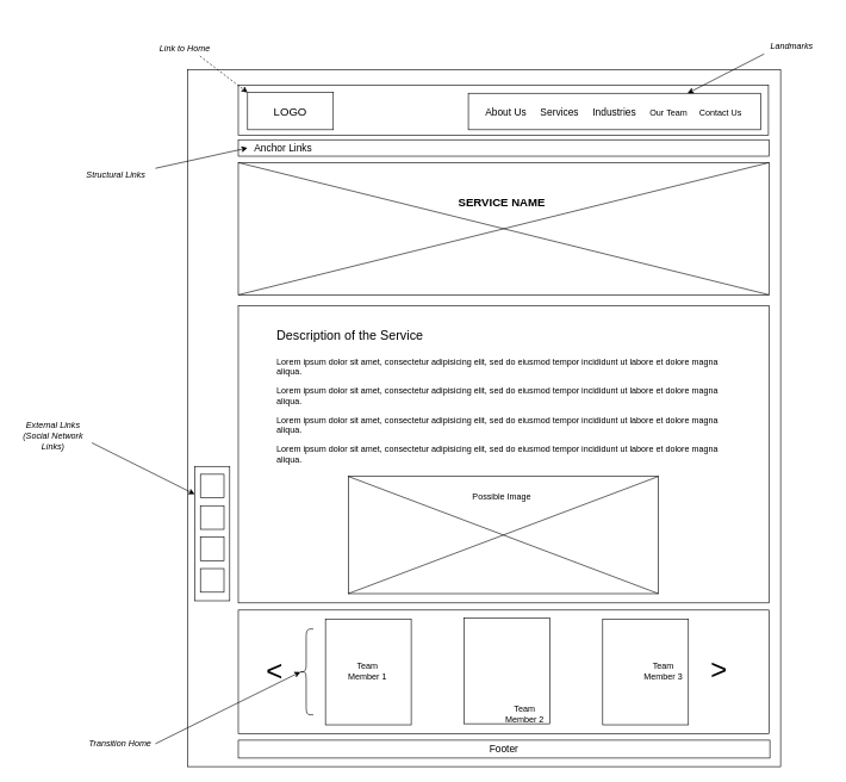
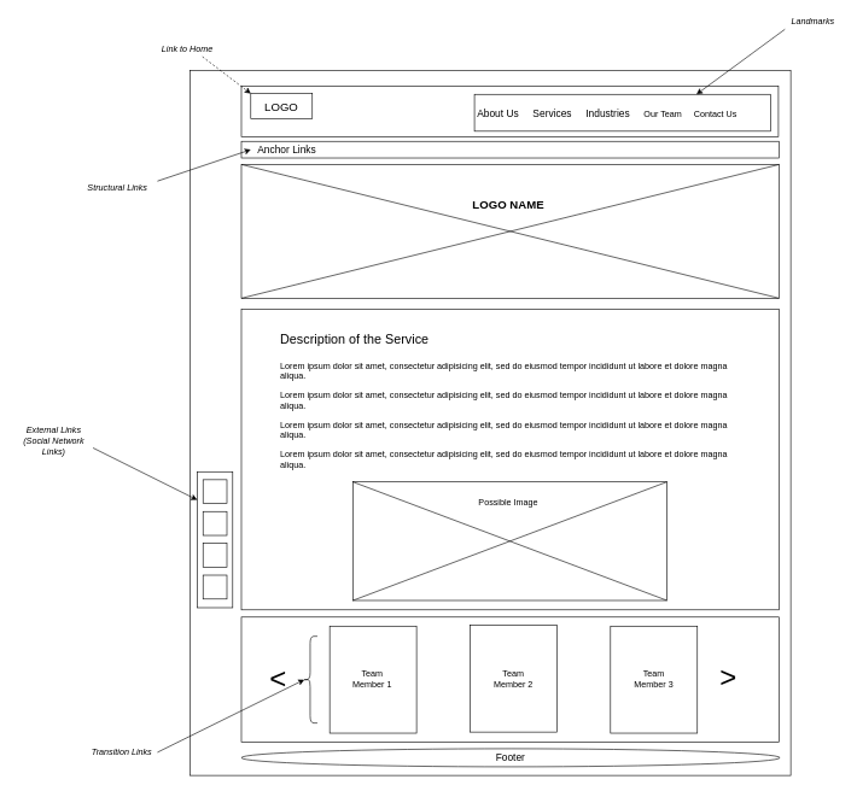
  <mxCell id="0" />
  <mxCell id="1" parent="0" />
  <mxCell id="2" value="" style="rounded=0;whiteSpace=wrap;html=1;fillColor=none;" parent="1" vertex="1"><mxGeometry x="262" y="97" width="830" height="975" as="geometry" /></mxCell>
  <mxCell id="3" value="" style="rounded=0;whiteSpace=wrap;html=1;fillColor=none;" parent="1" vertex="1"><mxGeometry x="333" y="119" width="742" height="70" as="geometry" /></mxCell>
- <mxCell id="4" value="&lt;font style=&quot;font-size: 16px&quot;&gt;LOGO&lt;/font&gt;" style="rounded=0;whiteSpace=wrap;html=1;fillColor=none;" parent="1" vertex="1"><mxGeometry x="346" y="129" width="120" height="52" as="geometry" /></mxCell>
+ <mxCell id="4" value="&lt;font style=&quot;font-size: 16px&quot;&gt;LOGO&lt;/font&gt;" style="rounded=0;whiteSpace=wrap;html=1;fillColor=none;" parent="1" vertex="1"><mxGeometry x="346" y="129" width="85" height="35" as="geometry" /></mxCell>
  <mxCell id="5" value="" style="rounded=0;whiteSpace=wrap;html=1;strokeColor=#000000;fillColor=none;" parent="1" vertex="1"><mxGeometry x="655" y="130" width="409" height="51" as="geometry" /></mxCell>
- <mxCell id="6" value="&lt;font style=&quot;font-size: 14px&quot;&gt;About Us&amp;nbsp;&amp;nbsp;&amp;nbsp;&amp;nbsp; Services&amp;nbsp;&amp;nbsp;&amp;nbsp;&amp;nbsp; Industries&amp;nbsp;&amp;nbsp;&amp;nbsp;&amp;nbsp; &lt;/font&gt;Our Team&amp;nbsp;&amp;nbsp;&amp;nbsp;&amp;nbsp; Contact Us" style="text;html=1;strokeColor=none;fillColor=none;align=left;verticalAlign=middle;whiteSpace=wrap;rounded=0;" parent="1" vertex="1"><mxGeometry x="677" y="145.5" width="373" height="20" as="geometry" /></mxCell>
- <mxCell id="7" value="&lt;i&gt;Landmarks&lt;/i&gt;" style="text;html=1;strokeColor=none;fillColor=none;align=center;verticalAlign=middle;whiteSpace=wrap;rounded=0;" parent="1" vertex="1"><mxGeometry x="1069" y="55" width="78" height="20" as="geometry" /></mxCell>
+ <mxCell id="6" value="&lt;font style=&quot;font-size: 14px&quot;&gt;About Us&amp;nbsp;&amp;nbsp;&amp;nbsp;&amp;nbsp; Services&amp;nbsp;&amp;nbsp;&amp;nbsp;&amp;nbsp; Industries&amp;nbsp;&amp;nbsp;&amp;nbsp;&amp;nbsp; &lt;/font&gt;Our Team&amp;nbsp;&amp;nbsp;&amp;nbsp;&amp;nbsp; Contact Us" style="text;html=1;strokeColor=none;fillColor=none;align=left;verticalAlign=middle;whiteSpace=wrap;rounded=0;" parent="1" vertex="1"><mxGeometry x="657" y="145.5" width="373" height="20" as="geometry" /></mxCell>
+ <mxCell id="7" value="&lt;i&gt;Landmarks&lt;/i&gt;" style="text;html=1;strokeColor=none;fillColor=none;align=center;verticalAlign=middle;whiteSpace=wrap;rounded=0;" parent="1" vertex="1"><mxGeometry x="1084" y="20" width="78" height="20" as="geometry" /></mxCell>
  <mxCell id="8" value="" style="endArrow=classic;html=1;entryX=0.75;entryY=0;entryDx=0;entryDy=0;exitX=0;exitY=1;exitDx=0;exitDy=0;" parent="1" source="7" target="5" edge="1"><mxGeometry width="50" height="50" relative="1" as="geometry"><mxPoint x="1127" y="104" as="sourcePoint" /><mxPoint x="1177" y="54" as="targetPoint" /></mxGeometry></mxCell>
  <mxCell id="9" value="" style="endArrow=classic;html=1;entryX=0;entryY=0;entryDx=0;entryDy=0;exitX=0.75;exitY=1;exitDx=0;exitDy=0;dashed=1;" parent="1" source="10" target="4" edge="1"><mxGeometry width="50" height="50" relative="1" as="geometry"><mxPoint x="266" y="81" as="sourcePoint" /><mxPoint x="316" y="31" as="targetPoint" /></mxGeometry></mxCell>
  <mxCell id="10" value="&lt;i&gt;Link to Home&lt;/i&gt;" style="text;html=1;strokeColor=none;fillColor=none;align=center;verticalAlign=middle;whiteSpace=wrap;rounded=0;" parent="1" vertex="1"><mxGeometry x="217" y="58" width="83" height="20" as="geometry" /></mxCell>
  <mxCell id="11" value="" style="rounded=0;whiteSpace=wrap;html=1;fillColor=none;strokeColor=#000000;" parent="1" vertex="1"><mxGeometry x="333" y="195" width="743" height="23" as="geometry" /></mxCell>
  <mxCell id="12" value="&lt;font style=&quot;font-size: 14px&quot;&gt;Anchor Links&lt;/font&gt;" style="text;html=1;strokeColor=none;fillColor=none;align=center;verticalAlign=middle;whiteSpace=wrap;rounded=0;" parent="1" vertex="1"><mxGeometry x="346" y="198.5" width="100" height="16" as="geometry" /></mxCell>
- <mxCell id="13" value="&lt;i&gt;Structural Links&lt;/i&gt;" style="text;html=1;strokeColor=none;fillColor=none;align=center;verticalAlign=middle;whiteSpace=wrap;rounded=0;" parent="1" vertex="1"><mxGeometry x="107" y="235" width="110" height="20" as="geometry" /></mxCell>
+ <mxCell id="13" value="&lt;i&gt;Structural Links&lt;/i&gt;" style="text;html=1;strokeColor=none;fillColor=none;align=center;verticalAlign=middle;whiteSpace=wrap;rounded=0;" parent="1" vertex="1"><mxGeometry x="107" y="250" width="110" height="20" as="geometry" /></mxCell>
  <mxCell id="14" value="" style="endArrow=classic;html=1;entryX=0;entryY=0.5;entryDx=0;entryDy=0;exitX=1;exitY=0;exitDx=0;exitDy=0;" parent="1" source="13" target="12" edge="1"><mxGeometry width="50" height="50" relative="1" as="geometry"><mxPoint x="226" y="204" as="sourcePoint" /><mxPoint x="276" y="154" as="targetPoint" /></mxGeometry></mxCell>
  <mxCell id="15" value="" style="rounded=0;whiteSpace=wrap;html=1;fillColor=none;strokeColor=#000000;" parent="1" vertex="1"><mxGeometry x="333" y="227" width="743" height="185" as="geometry" /></mxCell>
  <mxCell id="16" value="" style="endArrow=none;html=1;entryX=0;entryY=0;entryDx=0;entryDy=0;exitX=1;exitY=1;exitDx=0;exitDy=0;" parent="1" source="15" target="15" edge="1"><mxGeometry width="50" height="50" relative="1" as="geometry"><mxPoint x="742" y="278" as="sourcePoint" /><mxPoint x="792" y="228" as="targetPoint" /></mxGeometry></mxCell>
  <mxCell id="17" value="" style="endArrow=none;html=1;entryX=1;entryY=0;entryDx=0;entryDy=0;exitX=0;exitY=1;exitDx=0;exitDy=0;" parent="1" source="15" target="15" edge="1"><mxGeometry width="50" height="50" relative="1" as="geometry"><mxPoint x="742" y="278" as="sourcePoint" /><mxPoint x="792" y="228" as="targetPoint" /></mxGeometry></mxCell>
- <mxCell id="18" value="&lt;b&gt;&lt;font style=&quot;font-size: 16px&quot;&gt;SERVICE NAME&lt;br&gt;&lt;/font&gt;&lt;/b&gt;" style="text;html=1;strokeColor=none;fillColor=none;align=center;verticalAlign=middle;whiteSpace=wrap;rounded=0;" parent="1" vertex="1"><mxGeometry x="636" y="272" width="132" height="20" as="geometry" /></mxCell>
+ <mxCell id="18" value="&lt;b&gt;&lt;font style=&quot;font-size: 16px&quot;&gt;LOGO NAME&lt;br&gt;&lt;/font&gt;&lt;/b&gt;" style="text;html=1;strokeColor=none;fillColor=none;align=center;verticalAlign=middle;whiteSpace=wrap;rounded=0;" parent="1" vertex="1"><mxGeometry x="636" y="272" width="132" height="20" as="geometry" /></mxCell>
  <mxCell id="19" value="" style="rounded=0;whiteSpace=wrap;html=1;fillColor=none;strokeColor=#000000;" parent="1" vertex="1"><mxGeometry x="333" y="427" width="743" height="416" as="geometry" /></mxCell>
  <mxCell id="20" value="&lt;h1&gt;&lt;span style=&quot;font-weight: normal&quot;&gt;&lt;font style=&quot;font-size: 18px&quot;&gt;Description of the Service&lt;/font&gt;&lt;/span&gt;&lt;br&gt;&lt;/h1&gt;&lt;p&gt;Lorem ipsum dolor sit amet, consectetur adipisicing elit, sed do eiusmod tempor incididunt ut labore et dolore magna aliqua. &lt;br&gt;&lt;/p&gt;&lt;p&gt;Lorem ipsum dolor sit amet, consectetur adipisicing elit, sed do eiusmod tempor incididunt ut labore et dolore magna aliqua.&lt;/p&gt;&lt;p&gt;Lorem ipsum dolor sit amet, consectetur adipisicing elit, sed do eiusmod tempor incididunt ut labore et dolore magna aliqua.&lt;/p&gt;&lt;p&gt;Lorem ipsum dolor sit amet, consectetur adipisicing elit, sed do eiusmod tempor incididunt ut labore et dolore magna aliqua.&lt;/p&gt;" style="text;html=1;strokeColor=none;fillColor=none;spacing=5;spacingTop=-20;whiteSpace=wrap;overflow=hidden;rounded=0;" parent="1" vertex="1"><mxGeometry x="382" y="448" width="644" height="218" as="geometry" /></mxCell>
  <mxCell id="21" value="" style="rounded=0;whiteSpace=wrap;html=1;strokeColor=#000000;fillColor=none;" parent="1" vertex="1"><mxGeometry x="487" y="666" width="434" height="164" as="geometry" /></mxCell>
  <mxCell id="22" value="" style="endArrow=none;html=1;entryX=1;entryY=1;entryDx=0;entryDy=0;exitX=0;exitY=0;exitDx=0;exitDy=0;" parent="1" source="21" target="21" edge="1"><mxGeometry width="50" height="50" relative="1" as="geometry"><mxPoint x="742" y="615" as="sourcePoint" /><mxPoint x="792" y="565" as="targetPoint" /></mxGeometry></mxCell>
  <mxCell id="23" value="" style="endArrow=none;html=1;entryX=1;entryY=0;entryDx=0;entryDy=0;exitX=0;exitY=1;exitDx=0;exitDy=0;" parent="1" source="21" target="21" edge="1"><mxGeometry width="50" height="50" relative="1" as="geometry"><mxPoint x="742" y="615" as="sourcePoint" /><mxPoint x="792" y="565" as="targetPoint" /></mxGeometry></mxCell>
  <mxCell id="24" value="Possible Image" style="text;html=1;strokeColor=none;fillColor=none;align=center;verticalAlign=middle;whiteSpace=wrap;rounded=0;" parent="1" vertex="1"><mxGeometry x="601" y="684" width="202" height="20" as="geometry" /></mxCell>
  <mxCell id="25" value="" style="group" parent="1" vertex="1" connectable="0"><mxGeometry x="333" y="853" width="743" height="173" as="geometry" /></mxCell>
  <mxCell id="26" value="" style="rounded=0;whiteSpace=wrap;html=1;fillColor=none;strokeColor=#000000;" parent="25" vertex="1"><mxGeometry width="743" height="173" as="geometry" /></mxCell>
  <mxCell id="27" value="" style="rounded=0;whiteSpace=wrap;html=1;fillColor=none;strokeColor=#000000;" parent="25" vertex="1"><mxGeometry x="122" y="12.5" width="120" height="148" as="geometry" /></mxCell>
  <mxCell id="28" value="" style="rounded=0;whiteSpace=wrap;html=1;fillColor=none;strokeColor=#000000;" parent="25" vertex="1"><mxGeometry x="316" y="11" width="120" height="148" as="geometry" /></mxCell>
  <mxCell id="29" value="" style="rounded=0;whiteSpace=wrap;html=1;fillColor=none;strokeColor=#000000;" parent="25" vertex="1"><mxGeometry x="510" y="12.5" width="120" height="148" as="geometry" /></mxCell>
  <mxCell id="30" value="&lt;font style=&quot;font-size: 40px&quot;&gt;&amp;lt;&lt;/font&gt;" style="text;html=1;strokeColor=none;fillColor=none;align=center;verticalAlign=middle;whiteSpace=wrap;rounded=0;" parent="25" vertex="1"><mxGeometry x="31" y="62.5" width="40" height="45" as="geometry" /></mxCell>
  <mxCell id="31" value="&lt;font style=&quot;font-size: 40px&quot;&gt;&amp;lt;&lt;/font&gt;" style="text;html=1;strokeColor=none;fillColor=none;align=center;verticalAlign=middle;whiteSpace=wrap;rounded=0;rotation=-180;" parent="25" vertex="1"><mxGeometry x="653" y="64" width="40" height="45" as="geometry" /></mxCell>
  <mxCell id="32" value="Team Member 1" style="text;html=1;strokeColor=none;fillColor=none;align=center;verticalAlign=middle;whiteSpace=wrap;rounded=0;" parent="25" vertex="1"><mxGeometry x="148" y="75" width="66" height="20" as="geometry" /></mxCell>
- <mxCell id="33" value="Team Member 2" style="text;html=1;strokeColor=none;fillColor=none;align=center;verticalAlign=middle;whiteSpace=wrap;rounded=0;" parent="25" vertex="1"><mxGeometry x="368" y="135" width="66" height="20" as="geometry" /></mxCell>
- <mxCell id="34" value="Team Member 3" style="text;html=1;strokeColor=none;fillColor=none;align=center;verticalAlign=middle;whiteSpace=wrap;rounded=0;" parent="25" vertex="1"><mxGeometry x="562" y="75" width="66" height="20" as="geometry" /></mxCell>
+ <mxCell id="33" value="Team Member 2" style="text;html=1;strokeColor=none;fillColor=none;align=center;verticalAlign=middle;whiteSpace=wrap;rounded=0;" parent="25" vertex="1"><mxGeometry x="343" y="75" width="66" height="20" as="geometry" /></mxCell>
+ <mxCell id="34" value="Team Member 3" style="text;html=1;strokeColor=none;fillColor=none;align=center;verticalAlign=middle;whiteSpace=wrap;rounded=0;" parent="25" vertex="1"><mxGeometry x="537" y="75" width="66" height="20" as="geometry" /></mxCell>
  <mxCell id="35" value="" style="shape=curlyBracket;whiteSpace=wrap;html=1;rounded=1;strokeColor=#000000;fillColor=none;" parent="25" vertex="1"><mxGeometry x="85" y="26.5" width="20" height="120" as="geometry" /></mxCell>
- <mxCell id="36" value="&lt;font style=&quot;font-size: 14px&quot;&gt;Footer&lt;/font&gt;" style="rounded=0;whiteSpace=wrap;html=1;strokeColor=#000000;fillColor=none;" parent="1" vertex="1"><mxGeometry x="333" y="1035" width="744" height="25" as="geometry" /></mxCell>
+ <mxCell id="36" value="&lt;font style=&quot;font-size: 14px&quot;&gt;Footer&lt;/font&gt;" style="ellipse;whiteSpace=wrap;html=1;strokeColor=#000000;fillColor=none;" parent="1" vertex="1"><mxGeometry x="333" y="1035" width="744" height="25" as="geometry" /></mxCell>
  <mxCell id="37" value="" style="rounded=0;whiteSpace=wrap;html=1;strokeColor=#000000;fillColor=none;" parent="1" vertex="1"><mxGeometry x="272" y="652" width="49" height="188" as="geometry" /></mxCell>
  <mxCell id="38" value="" style="whiteSpace=wrap;html=1;aspect=fixed;strokeColor=#000000;fillColor=none;" parent="1" vertex="1"><mxGeometry x="280" y="663" width="33" height="33" as="geometry" /></mxCell>
  <mxCell id="39" value="" style="whiteSpace=wrap;html=1;aspect=fixed;strokeColor=#000000;fillColor=none;" parent="1" vertex="1"><mxGeometry x="280" y="707" width="33" height="33" as="geometry" /></mxCell>
  <mxCell id="40" value="" style="whiteSpace=wrap;html=1;aspect=fixed;strokeColor=#000000;fillColor=none;" parent="1" vertex="1"><mxGeometry x="280" y="751" width="33" height="33" as="geometry" /></mxCell>
  <mxCell id="41" value="" style="whiteSpace=wrap;html=1;aspect=fixed;strokeColor=#000000;fillColor=none;" parent="1" vertex="1"><mxGeometry x="280" y="795" width="33" height="33" as="geometry" /></mxCell>
  <mxCell id="42" value="&lt;i&gt;External Links (Social Network Links)&lt;/i&gt;" style="text;html=1;strokeColor=none;fillColor=none;align=center;verticalAlign=middle;whiteSpace=wrap;rounded=0;" parent="1" vertex="1"><mxGeometry x="20" y="599" width="108" height="20" as="geometry" /></mxCell>
  <mxCell id="43" value="" style="endArrow=classic;html=1;entryX=0;entryY=0.207;entryDx=0;entryDy=0;entryPerimeter=0;exitX=1;exitY=1;exitDx=0;exitDy=0;" parent="1" source="42" target="37" edge="1"><mxGeometry width="50" height="50" relative="1" as="geometry"><mxPoint x="137" y="774" as="sourcePoint" /><mxPoint x="187" y="724" as="targetPoint" /></mxGeometry></mxCell>
- <mxCell id="44" value="&lt;i&gt;Transition Home&lt;/i&gt;" style="text;html=1;strokeColor=none;fillColor=none;align=center;verticalAlign=middle;whiteSpace=wrap;rounded=0;" parent="1" vertex="1"><mxGeometry x="119" y="1030" width="98" height="20" as="geometry" /></mxCell>
+ <mxCell id="44" value="&lt;i&gt;Transition Links&lt;/i&gt;" style="text;html=1;strokeColor=none;fillColor=none;align=center;verticalAlign=middle;whiteSpace=wrap;rounded=0;" parent="1" vertex="1"><mxGeometry x="119" y="1030" width="98" height="20" as="geometry" /></mxCell>
  <mxCell id="45" value="" style="endArrow=classic;html=1;exitX=1;exitY=0.5;exitDx=0;exitDy=0;entryX=0.1;entryY=0.5;entryDx=0;entryDy=0;entryPerimeter=0;" parent="1" source="44" target="35" edge="1"><mxGeometry width="50" height="50" relative="1" as="geometry"><mxPoint x="134" y="1176" as="sourcePoint" /><mxPoint x="184" y="1126" as="targetPoint" /></mxGeometry></mxCell>
